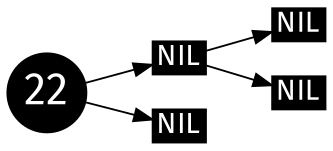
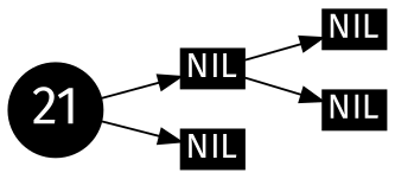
  digraph {
    ordering=out
    rankdir=LR
    fontname="Fira Sans"
    node [color=black fixedsize=true fontcolor=white fontname="Fira Sans" fontsize=16 fontweight=bold shape=record style=filled]
    edge [fontname="Fira Sans"]
    n1 [height=.25 label=NIL width=.4]
    n2 [height=.25 label=NIL width=.4]
    n3 [height=.25 label=NIL width=.4]
    n4 [height=.25 label=NIL width=.4]
-   22 [fontsize=24 shape=circle width=.6]
+   22 [fontsize=24 shape=circle width=.6 label=21]
    n1 -> n2
    n1 -> n3
    22 -> n1
    22 -> n4
  }
